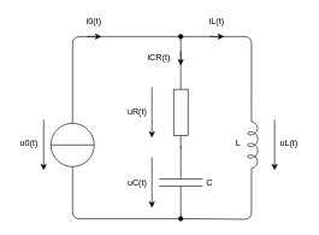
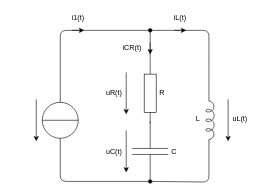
  <mxCell id="0" />
  <mxCell id="1" parent="0" />
  <mxCell id="2" value="" style="pointerEvents=1;verticalLabelPosition=bottom;shadow=0;dashed=0;align=center;html=1;verticalAlign=top;shape=mxgraph.electrical.resistors.resistor_1;rotation=90;" vertex="1" parent="1"><mxGeometry x="200" y="145" width="100" height="20" as="geometry" /></mxCell>
  <mxCell id="3" value="" style="pointerEvents=1;verticalLabelPosition=bottom;shadow=0;dashed=0;align=center;html=1;verticalAlign=top;shape=mxgraph.electrical.capacitors.capacitor_1;rotation=90;" vertex="1" parent="1"><mxGeometry x="200" y="222" width="100" height="60" as="geometry" /></mxCell>
  <mxCell id="4" value="" style="pointerEvents=1;verticalLabelPosition=bottom;shadow=0;dashed=0;align=center;html=1;verticalAlign=top;shape=mxgraph.electrical.inductors.inductor_5;rotation=90;" vertex="1" parent="1"><mxGeometry x="300" y="193" width="100" height="14" as="geometry" /></mxCell>
  <mxCell id="5" value="" style="pointerEvents=1;verticalLabelPosition=bottom;shadow=0;dashed=0;align=center;html=1;verticalAlign=top;shape=mxgraph.electrical.signal_sources.ideal_source;" vertex="1" parent="1"><mxGeometry x="70" y="170" width="60" height="60" as="geometry" /></mxCell>
  <mxCell id="6" value="" style="endArrow=oval;html=1;exitX=0.5;exitY=0;exitDx=0;exitDy=0;exitPerimeter=0;endFill=1;" edge="1" parent="1" source="5"><mxGeometry width="50" height="50" relative="1" as="geometry"><mxPoint x="120" y="10" as="sourcePoint" /><mxPoint x="250" y="50" as="targetPoint" /><Array as="points"><mxPoint x="100" y="50" /><mxPoint x="250" y="50" /></Array></mxGeometry></mxCell>
  <mxCell id="7" value="" style="endArrow=none;html=1;entryX=0;entryY=0.645;entryDx=0;entryDy=0;entryPerimeter=0;" edge="1" parent="1" target="4"><mxGeometry width="50" height="50" relative="1" as="geometry"><mxPoint x="250" y="50" as="sourcePoint" /><mxPoint x="410" y="-30" as="targetPoint" /><Array as="points"><mxPoint x="348" y="50" /></Array></mxGeometry></mxCell>
  <mxCell id="8" value="" style="endArrow=oval;html=1;exitX=0.5;exitY=1;exitDx=0;exitDy=0;exitPerimeter=0;entryX=1;entryY=0.5;entryDx=0;entryDy=0;entryPerimeter=0;endFill=1;" edge="1" parent="1" source="5" target="3"><mxGeometry width="50" height="50" relative="1" as="geometry"><mxPoint x="120" y="383" as="sourcePoint" /><mxPoint x="170" y="333" as="targetPoint" /><Array as="points"><mxPoint x="100" y="302" /></Array></mxGeometry></mxCell>
  <mxCell id="9" value="" style="endArrow=none;html=1;exitX=1;exitY=0.5;exitDx=0;exitDy=0;exitPerimeter=0;entryX=1;entryY=0.645;entryDx=0;entryDy=0;entryPerimeter=0;" edge="1" parent="1" source="3" target="4"><mxGeometry width="50" height="50" relative="1" as="geometry"><mxPoint x="300" y="383" as="sourcePoint" /><mxPoint x="350" y="333" as="targetPoint" /><Array as="points"><mxPoint x="348" y="303" /></Array></mxGeometry></mxCell>
  <mxCell id="10" value="" style="endArrow=classic;html=1;" edge="1" parent="1"><mxGeometry width="50" height="50" relative="1" as="geometry"><mxPoint x="120" y="50" as="sourcePoint" /><mxPoint x="140" y="50" as="targetPoint" /></mxGeometry></mxCell>
  <mxCell id="11" value="" style="endArrow=none;html=1;exitX=0;exitY=0.5;exitDx=0;exitDy=0;exitPerimeter=0;" edge="1" parent="1" source="2"><mxGeometry width="50" height="50" relative="1" as="geometry"><mxPoint x="270" y="-10" as="sourcePoint" /><mxPoint x="250" y="50" as="targetPoint" /></mxGeometry></mxCell>
  <mxCell id="12" value="" style="endArrow=classic;html=1;" edge="1" parent="1"><mxGeometry width="50" height="50" relative="1" as="geometry"><mxPoint x="250" y="70" as="sourcePoint" /><mxPoint x="250" y="90" as="targetPoint" /></mxGeometry></mxCell>
  <mxCell id="13" value="" style="endArrow=classic;html=1;" edge="1" parent="1"><mxGeometry width="50" height="50" relative="1" as="geometry"><mxPoint x="290" y="50" as="sourcePoint" /><mxPoint x="310" y="50" as="targetPoint" /></mxGeometry></mxCell>
  <mxCell id="14" value="" style="endArrow=classic;html=1;" edge="1" parent="1"><mxGeometry width="50" height="50" relative="1" as="geometry"><mxPoint x="210" y="120" as="sourcePoint" /><mxPoint x="210" y="190" as="targetPoint" /></mxGeometry></mxCell>
  <mxCell id="15" value="" style="endArrow=classic;html=1;" edge="1" parent="1"><mxGeometry width="50" height="50" relative="1" as="geometry"><mxPoint x="210" y="217" as="sourcePoint" /><mxPoint x="210" y="287" as="targetPoint" /></mxGeometry></mxCell>
  <mxCell id="16" value="" style="endArrow=classic;html=1;" edge="1" parent="1"><mxGeometry width="50" height="50" relative="1" as="geometry"><mxPoint x="380" y="165" as="sourcePoint" /><mxPoint x="380" y="235" as="targetPoint" /></mxGeometry></mxCell>
  <mxCell id="17" value="" style="endArrow=classic;html=1;" edge="1" parent="1"><mxGeometry width="50" height="50" relative="1" as="geometry"><mxPoint x="60" y="165" as="sourcePoint" /><mxPoint x="60" y="235" as="targetPoint" /></mxGeometry></mxCell>
- <mxCell id="18" value="u0(t)" style="text;html=1;strokeColor=none;fillColor=none;align=center;verticalAlign=middle;whiteSpace=wrap;rounded=0;" vertex="1" parent="1"><mxGeometry x="20" y="187" width="40" height="20" as="geometry" /></mxCell>
  <mxCell id="19" value="uL(t)" style="text;html=1;strokeColor=none;fillColor=none;align=center;verticalAlign=middle;whiteSpace=wrap;rounded=0;" vertex="1" parent="1"><mxGeometry x="380" y="187" width="40" height="20" as="geometry" /></mxCell>
  <mxCell id="20" value="uC(t)" style="text;html=1;strokeColor=none;fillColor=none;align=center;verticalAlign=middle;whiteSpace=wrap;rounded=0;" vertex="1" parent="1"><mxGeometry x="170" y="242" width="40" height="20" as="geometry" /></mxCell>
  <mxCell id="21" value="uR(t)" style="text;html=1;strokeColor=none;fillColor=none;align=center;verticalAlign=middle;whiteSpace=wrap;rounded=0;" vertex="1" parent="1"><mxGeometry x="170" y="145" width="40" height="20" as="geometry" /></mxCell>
- <mxCell id="22" value="i0(t)" style="text;html=1;strokeColor=none;fillColor=none;align=center;verticalAlign=middle;whiteSpace=wrap;rounded=0;" vertex="1" parent="1"><mxGeometry x="110" y="20" width="40" height="20" as="geometry" /></mxCell>
+ <mxCell id="22" value="i1(t)" style="text;html=1;strokeColor=none;fillColor=none;align=center;verticalAlign=middle;whiteSpace=wrap;rounded=0;" vertex="1" parent="1"><mxGeometry x="110" y="20" width="40" height="20" as="geometry" /></mxCell>
  <mxCell id="23" value="iL(t)" style="text;html=1;strokeColor=none;fillColor=none;align=center;verticalAlign=middle;whiteSpace=wrap;rounded=0;" vertex="1" parent="1"><mxGeometry x="280" y="20" width="40" height="20" as="geometry" /></mxCell>
  <mxCell id="24" value="iCR(t)" style="text;html=1;strokeColor=none;fillColor=none;align=center;verticalAlign=middle;whiteSpace=wrap;rounded=0;" vertex="1" parent="1"><mxGeometry x="200" y="70" width="40" height="20" as="geometry" /></mxCell>
+ <mxCell id="25" value="R" style="text;html=1;strokeColor=none;fillColor=none;align=center;verticalAlign=middle;whiteSpace=wrap;rounded=0;" vertex="1" parent="1"><mxGeometry x="250" y="145" width="40" height="20" as="geometry" /></mxCell>
  <mxCell id="26" value="C" style="text;html=1;strokeColor=none;fillColor=none;align=center;verticalAlign=middle;whiteSpace=wrap;rounded=0;" vertex="1" parent="1"><mxGeometry x="270" y="242" width="40" height="20" as="geometry" /></mxCell>
  <mxCell id="27" value="L" style="text;html=1;strokeColor=none;fillColor=none;align=center;verticalAlign=middle;whiteSpace=wrap;rounded=0;" vertex="1" parent="1"><mxGeometry x="310" y="187" width="40" height="20" as="geometry" /></mxCell>
